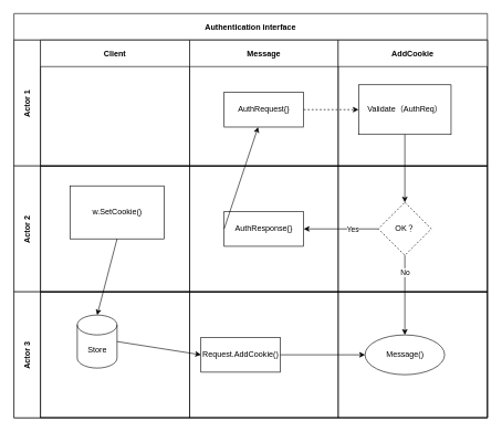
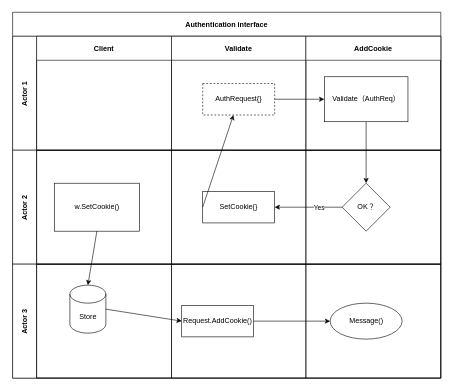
  <mxCell id="0" />
  <mxCell id="1" parent="0" />
  <mxCell id="2" value="Authentication interface" style="shape=table;childLayout=tableLayout;rowLines=0;columnLines=0;startSize=40;collapsible=0;recursiveResize=0;expand=0;pointerEvents=0;fontStyle=1;align=center;" parent="1" vertex="1"><mxGeometry x="20" y="20" width="714" height="610" as="geometry" /></mxCell>
  <mxCell id="3" value="Actor 1" style="swimlane;horizontal=0;points=[[0,0.5],[1,0.5]];portConstraint=eastwest;startSize=40;collapsible=0;recursiveResize=0;expand=0;pointerEvents=0;fontStyle=1" parent="2" vertex="1"><mxGeometry y="40" width="714" height="190" as="geometry" /></mxCell>
  <mxCell id="4" value="Client" style="swimlane;connectable=0;startSize=40;collapsible=0;recursiveResize=0;expand=0;pointerEvents=0;" parent="3" vertex="1"><mxGeometry x="40" width="225" height="190" as="geometry"><mxRectangle width="225" height="190" as="alternateBounds" /></mxGeometry></mxCell>
- <mxCell id="5" value="Message" style="swimlane;connectable=0;startSize=40;collapsible=0;recursiveResize=0;expand=0;pointerEvents=0;" parent="3" vertex="1"><mxGeometry x="265" width="224" height="190" as="geometry"><mxRectangle width="224" height="190" as="alternateBounds" /></mxGeometry></mxCell>
- <mxCell id="6" value="AuthRequest{}" style="rounded=0;whiteSpace=wrap;html=1;imageWidth=24;imageHeight=24;" parent="5" vertex="1"><mxGeometry x="52" y="78.75" width="120" height="52.5" as="geometry" /></mxCell>
+ <mxCell id="5" value="Validate" style="swimlane;connectable=0;startSize=40;collapsible=0;recursiveResize=0;expand=0;pointerEvents=0;" parent="3" vertex="1"><mxGeometry x="265" width="224" height="190" as="geometry"><mxRectangle width="224" height="190" as="alternateBounds" /></mxGeometry></mxCell>
+ <mxCell id="6" value="AuthRequest{}" style="rounded=0;whiteSpace=wrap;html=1;imageWidth=24;imageHeight=24;dashed=1;" parent="5" vertex="1"><mxGeometry x="52" y="78.75" width="120" height="52.5" as="geometry" /></mxCell>
  <mxCell id="7" value="AddCookie" style="swimlane;connectable=0;startSize=40;collapsible=0;recursiveResize=0;expand=0;pointerEvents=0;" parent="3" vertex="1"><mxGeometry x="489" width="225" height="190" as="geometry"><mxRectangle width="225" height="190" as="alternateBounds" /></mxGeometry></mxCell>
  <mxCell id="8" value="Validate（AuthReq）" style="rounded=0;whiteSpace=wrap;html=1;" parent="7" vertex="1"><mxGeometry x="30.75" y="67.5" width="139.5" height="75" as="geometry" /></mxCell>
- <mxCell id="9" style="edgeStyle=none;html=1;exitX=1;exitY=0.5;exitDx=0;exitDy=0;entryX=0;entryY=0.5;entryDx=0;entryDy=0;dashed=1;" parent="3" source="6" target="8" edge="1"><mxGeometry relative="1" as="geometry" /></mxCell>
+ <mxCell id="9" style="edgeStyle=none;html=1;exitX=1;exitY=0.5;exitDx=0;exitDy=0;entryX=0;entryY=0.5;entryDx=0;entryDy=0;" parent="3" source="6" target="8" edge="1"><mxGeometry relative="1" as="geometry" /></mxCell>
  <mxCell id="10" value="Actor 2" style="swimlane;horizontal=0;points=[[0,0.5],[1,0.5]];portConstraint=eastwest;startSize=40;collapsible=0;recursiveResize=0;expand=0;pointerEvents=0;" parent="2" vertex="1"><mxGeometry y="230" width="714" height="190" as="geometry" /></mxCell>
  <mxCell id="11" value="" style="swimlane;connectable=0;startSize=0;collapsible=0;recursiveResize=0;expand=0;pointerEvents=0;" parent="10" vertex="1"><mxGeometry x="40" width="225" height="190" as="geometry"><mxRectangle width="225" height="190" as="alternateBounds" /></mxGeometry></mxCell>
- <mxCell id="12" value="w.SetCookie()" style="rounded=0;whiteSpace=wrap;html=1;" parent="11" vertex="1"><mxGeometry x="44.5" y="30" width="142" height="80" as="geometry" /></mxCell>
+ <mxCell id="12" value="w.SetCookie()" style="rounded=0;whiteSpace=wrap;html=1;" parent="11" vertex="1"><mxGeometry x="29.5" y="55" width="142" height="80" as="geometry" /></mxCell>
  <mxCell id="13" value="" style="swimlane;connectable=0;startSize=0;collapsible=0;recursiveResize=0;expand=0;pointerEvents=0;" parent="10" vertex="1"><mxGeometry x="265" width="224" height="190" as="geometry"><mxRectangle width="224" height="190" as="alternateBounds" /></mxGeometry></mxCell>
- <mxCell id="14" value="AuthResponse{}" style="rounded=0;whiteSpace=wrap;html=1;" parent="13" vertex="1"><mxGeometry x="52" y="68.75" width="120" height="52.5" as="geometry" /></mxCell>
+ <mxCell id="14" value="SetCookie{}" style="rounded=0;whiteSpace=wrap;html=1;" parent="13" vertex="1"><mxGeometry x="52" y="68.75" width="120" height="52.5" as="geometry" /></mxCell>
  <mxCell id="15" value="" style="swimlane;connectable=0;startSize=0;collapsible=0;recursiveResize=0;expand=0;pointerEvents=0;" parent="10" vertex="1"><mxGeometry x="489" width="225" height="190" as="geometry"><mxRectangle width="225" height="190" as="alternateBounds" /></mxGeometry></mxCell>
- <mxCell id="16" value="OK？" style="rhombus;whiteSpace=wrap;html=1;dashed=1;" parent="15" vertex="1"><mxGeometry x="60.5" y="55" width="80" height="80" as="geometry" /></mxCell>
+ <mxCell id="16" value="OK？" style="rhombus;whiteSpace=wrap;html=1;" parent="15" vertex="1"><mxGeometry x="60.5" y="55" width="80" height="80" as="geometry" /></mxCell>
  <mxCell id="17" style="edgeStyle=none;html=1;fontFamily=Helvetica;fontColor=#FFFFFF;exitX=0;exitY=0.5;exitDx=0;exitDy=0;" parent="10" source="14" target="6" edge="1"><mxGeometry relative="1" as="geometry"><mxPoint x="320" y="95" as="sourcePoint" /></mxGeometry></mxCell>
  <mxCell id="18" style="edgeStyle=none;html=1;exitX=0;exitY=0.5;exitDx=0;exitDy=0;fontFamily=Helvetica;fontColor=#FFFFFF;entryX=1;entryY=0.5;entryDx=0;entryDy=0;" parent="10" source="16" target="14" edge="1"><mxGeometry relative="1" as="geometry"><mxPoint x="549.5" y="95" as="sourcePoint" /><mxPoint x="441" y="95" as="targetPoint" /></mxGeometry></mxCell>
  <mxCell id="19" value="Yes" style="edgeLabel;html=1;align=center;verticalAlign=middle;resizable=0;points=[];fontColor=#000000;" parent="18" vertex="1" connectable="0"><mxGeometry x="-0.162" relative="1" as="geometry"><mxPoint x="8" as="offset" /></mxGeometry></mxCell>
  <mxCell id="20" value="Actor 3" style="swimlane;horizontal=0;points=[[0,0.5],[1,0.5]];portConstraint=eastwest;startSize=40;collapsible=0;recursiveResize=0;expand=0;pointerEvents=0;" parent="2" vertex="1"><mxGeometry y="420" width="714" height="190" as="geometry" /></mxCell>
  <mxCell id="21" value="" style="swimlane;connectable=0;startSize=0;collapsible=0;recursiveResize=0;expand=0;pointerEvents=0;" parent="20" vertex="1"><mxGeometry x="40" width="225" height="190" as="geometry"><mxRectangle width="225" height="190" as="alternateBounds" /></mxGeometry></mxCell>
  <mxCell id="22" value="Store" style="shape=cylinder3;whiteSpace=wrap;html=1;boundedLbl=1;backgroundOutline=1;size=15;" parent="21" vertex="1"><mxGeometry x="55.5" y="35" width="60" height="80" as="geometry" /></mxCell>
  <mxCell id="23" value="" style="swimlane;connectable=0;startSize=0;collapsible=0;recursiveResize=0;expand=0;pointerEvents=0;" parent="20" vertex="1"><mxGeometry x="265" width="224" height="190" as="geometry"><mxRectangle width="224" height="190" as="alternateBounds" /></mxGeometry></mxCell>
  <mxCell id="24" value="Request.AddCookie()" style="rounded=0;whiteSpace=wrap;html=1;" parent="23" vertex="1"><mxGeometry x="17" y="68.75" width="120" height="52.5" as="geometry" /></mxCell>
  <mxCell id="25" value="" style="swimlane;connectable=0;startSize=0;collapsible=0;recursiveResize=0;expand=0;pointerEvents=0;" parent="20" vertex="1"><mxGeometry x="489" width="225" height="190" as="geometry"><mxRectangle width="225" height="190" as="alternateBounds" /></mxGeometry></mxCell>
  <mxCell id="26" value="Message()" style="ellipse;whiteSpace=wrap;html=1;" parent="25" vertex="1"><mxGeometry x="40.5" y="65" width="120" height="60" as="geometry" /></mxCell>
  <mxCell id="27" style="edgeStyle=none;html=1;exitX=1;exitY=0.5;exitDx=0;exitDy=0;exitPerimeter=0;entryX=0;entryY=0.5;entryDx=0;entryDy=0;fontFamily=Helvetica;fontColor=#FFFFFF;" parent="20" source="22" target="24" edge="1"><mxGeometry relative="1" as="geometry"><mxPoint x="170.5" y="95" as="sourcePoint" /></mxGeometry></mxCell>
  <mxCell id="28" style="edgeStyle=none;html=1;exitX=1;exitY=0.5;exitDx=0;exitDy=0;fontFamily=Helvetica;fontColor=#FFFFFF;" parent="20" source="24" target="26" edge="1"><mxGeometry relative="1" as="geometry" /></mxCell>
  <mxCell id="29" style="edgeStyle=none;html=1;exitX=0.5;exitY=1;exitDx=0;exitDy=0;fontFamily=Helvetica;fontColor=#FFFFFF;entryX=0.5;entryY=0;entryDx=0;entryDy=0;entryPerimeter=0;" parent="2" source="12" target="22" edge="1"><mxGeometry relative="1" as="geometry"><mxPoint x="140.5" y="475" as="targetPoint" /></mxGeometry></mxCell>
- <mxCell id="30" style="edgeStyle=none;html=1;exitX=0.5;exitY=1;exitDx=0;exitDy=0;fontFamily=Helvetica;fontColor=#FFFFFF;" parent="2" source="16" target="26" edge="1"><mxGeometry relative="1" as="geometry"><mxPoint x="589.5" y="365" as="sourcePoint" /></mxGeometry></mxCell>
- <mxCell id="31" value="No" style="edgeLabel;html=1;align=center;verticalAlign=middle;resizable=0;points=[];fontColor=#000000;" parent="30" vertex="1" connectable="0"><mxGeometry x="-0.467" relative="1" as="geometry"><mxPoint y="-7" as="offset" /></mxGeometry></mxCell>
  <mxCell id="32" style="edgeStyle=none;html=1;exitX=0.5;exitY=1;exitDx=0;exitDy=0;entryX=0.5;entryY=0;entryDx=0;entryDy=0;" parent="2" source="8" target="16" edge="1"><mxGeometry relative="1" as="geometry" /></mxCell>
